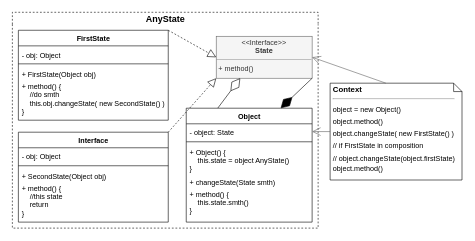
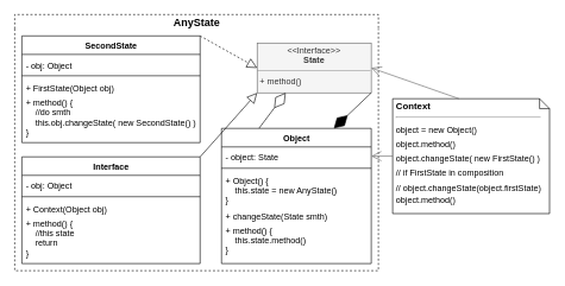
  <mxCell id="0" />
  <mxCell id="1" parent="0" />
  <mxCell id="2" value="AnyState" style="swimlane;html=1;horizontal=1;startSize=20;fillColor=none;strokeColor=#000000;rounded=0;comic=0;fontSize=15;dashed=1;swimlaneLine=0;shadow=0;glass=0;perimeterSpacing=0;labelBackgroundColor=none;collapsible=0;" vertex="1" parent="1"><mxGeometry x="20" y="20" width="510" height="360" as="geometry"><mxRectangle x="110" y="60" width="100" height="20" as="alternateBounds" /></mxGeometry></mxCell>
- <mxCell id="3" value="FirstState" style="swimlane;fontStyle=1;align=center;verticalAlign=top;childLayout=stackLayout;horizontal=1;startSize=26;horizontalStack=0;resizeParent=1;resizeParentMax=0;resizeLast=0;collapsible=0;marginBottom=0;rounded=0;shadow=0;glass=0;comic=0;strokeWidth=1;fontSize=12;labelBackgroundColor=none;fillColor=#ffffff;html=1;" vertex="1" parent="2"><mxGeometry x="10" y="30" width="250" height="150" as="geometry" /></mxCell>
+ <mxCell id="3" value="SecondState" style="swimlane;fontStyle=1;align=center;verticalAlign=top;childLayout=stackLayout;horizontal=1;startSize=26;horizontalStack=0;resizeParent=1;resizeParentMax=0;resizeLast=0;collapsible=0;marginBottom=0;rounded=0;shadow=0;glass=0;comic=0;strokeWidth=1;fontSize=12;labelBackgroundColor=none;fillColor=#ffffff;html=1;" vertex="1" parent="2"><mxGeometry x="10" y="30" width="250" height="150" as="geometry" /></mxCell>
  <mxCell id="4" value="- obj: Object" style="text;strokeColor=none;fillColor=none;align=left;verticalAlign=top;spacingLeft=4;spacingRight=4;overflow=hidden;rotatable=0;points=[[0,0.5],[1,0.5]];portConstraint=eastwest;spacingTop=2;" vertex="1" parent="3"><mxGeometry y="26" width="250" height="26" as="geometry" /></mxCell>
  <mxCell id="5" value="" style="line;strokeWidth=1;fillColor=none;align=left;verticalAlign=middle;spacingTop=-1;spacingLeft=3;spacingRight=3;rotatable=0;labelPosition=right;points=[];portConstraint=eastwest;" vertex="1" parent="3"><mxGeometry y="52" width="250" height="8" as="geometry" /></mxCell>
  <mxCell id="6" value="+ FirstState(Object obj)" style="text;strokeColor=none;fillColor=none;align=left;verticalAlign=top;spacingLeft=4;spacingRight=4;overflow=hidden;rotatable=0;points=[[0,0.5],[1,0.5]];portConstraint=eastwest;" vertex="1" parent="3"><mxGeometry y="60" width="250" height="20" as="geometry" /></mxCell>
  <mxCell id="7" value="+ method() {&#10;    //do smth&#10;    this.obj.changeState( new SecondState() )&#10;}" style="text;strokeColor=none;fillColor=none;align=left;verticalAlign=top;spacingLeft=4;spacingRight=4;overflow=hidden;rotatable=0;points=[[0,0.5],[1,0.5]];portConstraint=eastwest;" vertex="1" parent="3"><mxGeometry y="80" width="250" height="70" as="geometry" /></mxCell>
  <mxCell id="8" value="&lt;p style=&quot;margin: 4px 0px 0px ; text-align: center ; line-height: 120%&quot;&gt;&lt;span&gt;&amp;lt;&amp;lt;Interface&amp;gt;&amp;gt;&lt;/span&gt;&lt;br&gt;&lt;b&gt;State&lt;/b&gt;&lt;/p&gt;&lt;hr size=&quot;1&quot;&gt;&lt;p style=&quot;margin: 0px 0px 0px 4px ; line-height: 160%&quot;&gt;+ method()&lt;br&gt;&lt;/p&gt;" style="verticalAlign=top;align=left;overflow=fill;fontSize=12;fontFamily=Helvetica;html=1;rounded=0;shadow=0;glass=0;comic=0;labelBackgroundColor=none;labelBorderColor=none;imageAspect=1;noLabel=0;portConstraintRotation=0;snapToPoint=0;container=1;dropTarget=1;collapsible=0;autosize=0;spacingLeft=0;spacingRight=0;fontStyle=0;fillColor=#f5f5f5;strokeColor=#666666;fontColor=#333333;" vertex="1" parent="2"><mxGeometry x="340" y="40" width="160" height="70" as="geometry" /></mxCell>
  <mxCell id="9" value="" style="endArrow=diamondThin;endFill=0;endSize=24;html=1;entryX=0.25;entryY=1;entryDx=0;entryDy=0;exitX=0.25;exitY=0;exitDx=0;exitDy=0;" edge="1" parent="2" source="10" target="8"><mxGeometry width="160" relative="1" as="geometry"><mxPoint x="40" y="310" as="sourcePoint" /><mxPoint x="200" y="310" as="targetPoint" /></mxGeometry></mxCell>
  <mxCell id="10" value="Object" style="swimlane;fontStyle=1;align=center;verticalAlign=top;childLayout=stackLayout;horizontal=1;startSize=26;horizontalStack=0;resizeParent=1;resizeParentMax=0;resizeLast=0;collapsible=0;marginBottom=0;rounded=0;shadow=0;glass=0;comic=0;strokeWidth=1;fontSize=12;labelBackgroundColor=none;fillColor=#ffffff;html=1;" vertex="1" parent="2"><mxGeometry x="290" y="160" width="210" height="190" as="geometry" /></mxCell>
  <mxCell id="11" value="- object: State" style="text;strokeColor=none;fillColor=none;align=left;verticalAlign=top;spacingLeft=4;spacingRight=4;overflow=hidden;rotatable=0;points=[[0,0.5],[1,0.5]];portConstraint=eastwest;spacingTop=2;" vertex="1" parent="10"><mxGeometry y="26" width="210" height="26" as="geometry" /></mxCell>
  <mxCell id="12" value="" style="line;strokeWidth=1;fillColor=none;align=left;verticalAlign=middle;spacingTop=-1;spacingLeft=3;spacingRight=3;rotatable=0;labelPosition=right;points=[];portConstraint=eastwest;" vertex="1" parent="10"><mxGeometry y="52" width="210" height="8" as="geometry" /></mxCell>
- <mxCell id="13" value="+ Object() {&#10;    this.state = object AnyState()&#10;}" style="text;strokeColor=none;fillColor=none;align=left;verticalAlign=top;spacingLeft=4;spacingRight=4;overflow=hidden;rotatable=0;points=[[0,0.5],[1,0.5]];portConstraint=eastwest;" vertex="1" parent="10"><mxGeometry y="60" width="210" height="50" as="geometry" /></mxCell>
+ <mxCell id="13" value="+ Object() {&#10;    this.state = new AnyState()&#10;}" style="text;strokeColor=none;fillColor=none;align=left;verticalAlign=top;spacingLeft=4;spacingRight=4;overflow=hidden;rotatable=0;points=[[0,0.5],[1,0.5]];portConstraint=eastwest;" vertex="1" parent="10"><mxGeometry y="60" width="210" height="50" as="geometry" /></mxCell>
  <mxCell id="14" value="+ changeState(State smth)" style="text;strokeColor=none;fillColor=none;align=left;verticalAlign=top;spacingLeft=4;spacingRight=4;overflow=hidden;rotatable=0;points=[[0,0.5],[1,0.5]];portConstraint=eastwest;" vertex="1" parent="10"><mxGeometry y="110" width="210" height="20" as="geometry" /></mxCell>
- <mxCell id="15" value="+ method() {&#10;    this.state.smth()&#10;}" style="text;strokeColor=none;fillColor=none;align=left;verticalAlign=top;spacingLeft=4;spacingRight=4;overflow=hidden;rotatable=0;points=[[0,0.5],[1,0.5]];portConstraint=eastwest;" vertex="1" parent="10"><mxGeometry y="130" width="210" height="60" as="geometry" /></mxCell>
+ <mxCell id="15" value="+ method() {&#10;    this.state.method()&#10;}" style="text;strokeColor=none;fillColor=none;align=left;verticalAlign=top;spacingLeft=4;spacingRight=4;overflow=hidden;rotatable=0;points=[[0,0.5],[1,0.5]];portConstraint=eastwest;" vertex="1" parent="10"><mxGeometry y="130" width="210" height="60" as="geometry" /></mxCell>
  <mxCell id="16" value="Interface" style="swimlane;fontStyle=1;align=center;verticalAlign=top;childLayout=stackLayout;horizontal=1;startSize=26;horizontalStack=0;resizeParent=1;resizeParentMax=0;resizeLast=0;collapsible=0;marginBottom=0;rounded=0;shadow=0;glass=0;comic=0;strokeWidth=1;fontSize=12;labelBackgroundColor=none;fillColor=#ffffff;html=1;" vertex="1" parent="2"><mxGeometry x="10" y="200" width="250" height="150" as="geometry" /></mxCell>
  <mxCell id="17" value="- obj: Object" style="text;strokeColor=none;fillColor=none;align=left;verticalAlign=top;spacingLeft=4;spacingRight=4;overflow=hidden;rotatable=0;points=[[0,0.5],[1,0.5]];portConstraint=eastwest;spacingTop=2;" vertex="1" parent="16"><mxGeometry y="26" width="250" height="26" as="geometry" /></mxCell>
  <mxCell id="18" value="" style="line;strokeWidth=1;fillColor=none;align=left;verticalAlign=middle;spacingTop=-1;spacingLeft=3;spacingRight=3;rotatable=0;labelPosition=right;points=[];portConstraint=eastwest;" vertex="1" parent="16"><mxGeometry y="52" width="250" height="8" as="geometry" /></mxCell>
- <mxCell id="19" value="+ SecondState(Object obj)" style="text;strokeColor=none;fillColor=none;align=left;verticalAlign=top;spacingLeft=4;spacingRight=4;overflow=hidden;rotatable=0;points=[[0,0.5],[1,0.5]];portConstraint=eastwest;" vertex="1" parent="16"><mxGeometry y="60" width="250" height="20" as="geometry" /></mxCell>
+ <mxCell id="19" value="+ Context(Object obj)" style="text;strokeColor=none;fillColor=none;align=left;verticalAlign=top;spacingLeft=4;spacingRight=4;overflow=hidden;rotatable=0;points=[[0,0.5],[1,0.5]];portConstraint=eastwest;" vertex="1" parent="16"><mxGeometry y="60" width="250" height="20" as="geometry" /></mxCell>
  <mxCell id="20" value="+ method() {&#10;    //this state&#10;    return&#10;}" style="text;strokeColor=none;fillColor=none;align=left;verticalAlign=top;spacingLeft=4;spacingRight=4;overflow=hidden;rotatable=0;points=[[0,0.5],[1,0.5]];portConstraint=eastwest;" vertex="1" parent="16"><mxGeometry y="80" width="250" height="70" as="geometry" /></mxCell>
- <mxCell id="21" value="" style="endArrow=block;dashed=1;endFill=0;endSize=12;html=1;exitX=1;exitY=0;exitDx=0;exitDy=0;entryX=0;entryY=1;entryDx=0;entryDy=0;" edge="1" parent="2" source="16" target="8"><mxGeometry width="160" relative="1" as="geometry"><mxPoint x="40" y="230" as="sourcePoint" /><mxPoint x="200" y="230" as="targetPoint" /></mxGeometry></mxCell>
+ <mxCell id="21" value="" style="endArrow=block;dashed=0;endFill=0;endSize=12;html=1;exitX=1;exitY=0;exitDx=0;exitDy=0;entryX=0;entryY=1;entryDx=0;entryDy=0;" edge="1" parent="2" source="16" target="8"><mxGeometry width="160" relative="1" as="geometry"><mxPoint x="40" y="230" as="sourcePoint" /><mxPoint x="200" y="230" as="targetPoint" /></mxGeometry></mxCell>
  <mxCell id="22" value="" style="endArrow=diamondThin;endFill=1;endSize=24;html=1;entryX=0.75;entryY=0;entryDx=0;entryDy=0;exitX=1;exitY=1;exitDx=0;exitDy=0;" edge="1" parent="2" source="8" target="10"><mxGeometry width="160" relative="1" as="geometry"><mxPoint x="270" y="150" as="sourcePoint" /><mxPoint x="430" y="150" as="targetPoint" /></mxGeometry></mxCell>
  <mxCell id="23" value="" style="endArrow=block;dashed=1;endFill=0;endSize=12;html=1;exitX=1;exitY=0;exitDx=0;exitDy=0;entryX=0;entryY=0.5;entryDx=0;entryDy=0;" edge="1" parent="2" source="3" target="8"><mxGeometry width="160" relative="1" as="geometry"><mxPoint x="50" y="230" as="sourcePoint" /><mxPoint x="210" y="230" as="targetPoint" /></mxGeometry></mxCell>
  <mxCell id="24" value="&lt;p style=&quot;line-height: 20%&quot;&gt;Context&lt;br&gt;&lt;/p&gt;&lt;hr&gt;&lt;span style=&quot;font-size: 12px ; font-weight: 400 ; line-height: 170%&quot;&gt;object = new Object()&lt;br&gt;&lt;/span&gt;&lt;font style=&quot;font-size: 12px&quot;&gt;&lt;span style=&quot;font-weight: normal ; line-height: 170%&quot;&gt;object.method()&lt;br&gt;&lt;/span&gt;&lt;/font&gt;&lt;span style=&quot;font-weight: 400 ; line-height: 170% ; font-size: 12px&quot;&gt;object.changeState( new FirstState() )&lt;br&gt;// if FirstState in composition&lt;br&gt;// object.changeState(object.firstState)&lt;br&gt;&lt;/span&gt;&lt;span style=&quot;font-size: 12px ; font-weight: 400&quot;&gt;object.method()&lt;/span&gt;&lt;br&gt;&lt;p&gt;&lt;/p&gt;" style="shape=note;size=14;verticalAlign=top;align=left;spacingTop=-13;rounded=0;shadow=0;glass=0;comic=0;strokeColor=#000000;fillColor=none;fontSize=13;fontStyle=1;labelBorderColor=none;whiteSpace=wrap;html=1;spacingLeft=0;spacingBottom=0;spacingRight=0;spacing=5;labelBackgroundColor=none;" vertex="1" parent="1"><mxGeometry x="550" y="138.25" width="220" height="161.5" as="geometry" /></mxCell>
  <mxCell id="25" value="" style="endArrow=open;endFill=1;endSize=12;html=1;entryX=1;entryY=0.5;entryDx=0;entryDy=0;exitX=0;exitY=0.5;exitDx=0;exitDy=0;exitPerimeter=0;strokeColor=#666666;" edge="1" parent="1" source="24" target="11"><mxGeometry width="160" relative="1" as="geometry"><mxPoint x="210" y="-6960" as="sourcePoint" /><mxPoint x="370" y="-6960" as="targetPoint" /></mxGeometry></mxCell>
  <mxCell id="26" value="" style="endArrow=open;endFill=1;endSize=12;html=1;exitX=0;exitY=0;exitDx=93;exitDy=0;exitPerimeter=0;entryX=1;entryY=0.5;entryDx=0;entryDy=0;strokeColor=#666666;" edge="1" parent="1" source="24" target="8"><mxGeometry width="160" relative="1" as="geometry"><mxPoint x="250" y="-6700" as="sourcePoint" /><mxPoint x="410" y="-6700" as="targetPoint" /></mxGeometry></mxCell>
